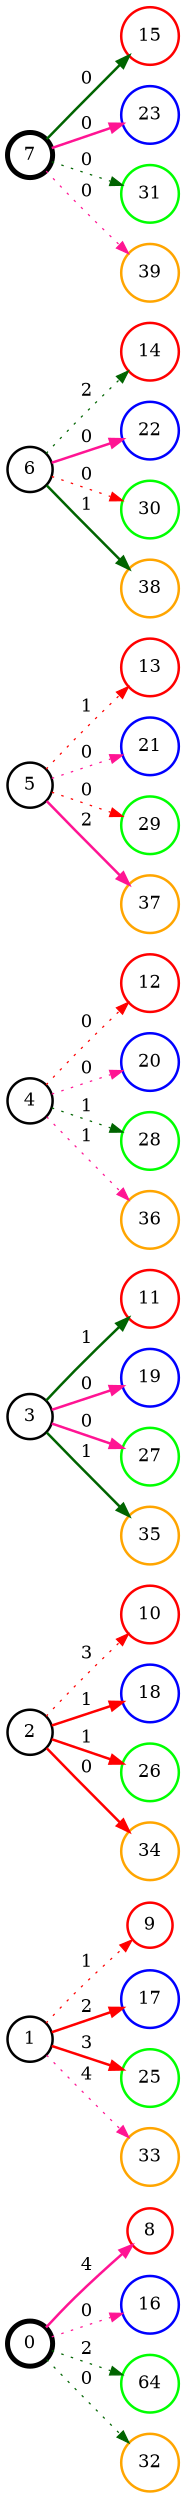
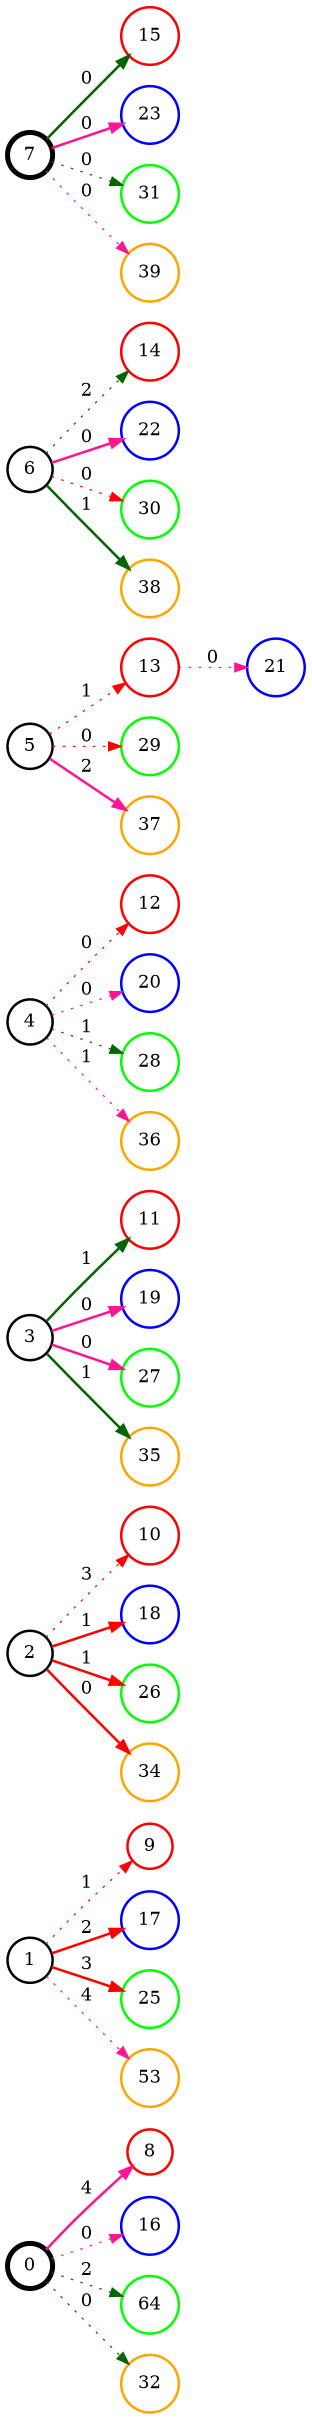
  digraph {
    forcelabels=true
    rankdir=LR
    node [penwidth=2 shape=circle]
    edge [color=deeppink style=dotted]
    0 [penwidth=4]
    8 [color=red]
    16 [color=blue]
    n4 [color=green label=64]
    32 [color=orange]
    9 [color=red]
    1
    17 [color=blue]
    25 [color=green]
-   33 [color=orange]
+   33 [color=orange label=53]
    10 [color=red]
    2
    18 [color=blue]
    26 [color=green]
    34 [color=orange]
    11 [color=red]
    3
    19 [color=blue]
    27 [color=green]
    35 [color=orange]
    12 [color=red]
    4
    20 [color=blue]
    28 [color=green]
    36 [color=orange]
    13 [color=red]
    5
    21 [color=blue]
    29 [color=green]
    37 [color=orange]
    14 [color=red]
    6
    22 [color=blue]
    30 [color=green]
    38 [color=orange]
    7 [penwidth=4]
    15 [color=red]
    23 [color=blue]
    31 [color=green]
    39 [color=orange]
    0 -> 8 [label=" 4 " style=bold]
    0 -> 16 [label=" 0 "]
    0 -> n4 [color=darkgreen label=" 2 "]
    0 -> 32 [color=darkgreen label=" 0 "]
    1 -> 9 [color=red label=" 1 "]
    1 -> 17 [color=red label=" 2 " style=bold]
    1 -> 25 [color=red label=" 3 " style=bold]
    1 -> 33 [label=" 4 "]
    2 -> 10 [color=red label=" 3 "]
    2 -> 18 [color=red label=" 1 " style=bold]
    2 -> 26 [color=red label=" 1 " style=bold]
    2 -> 34 [color=red label=" 0 " style=bold]
    3 -> 11 [color=darkgreen label=" 1 " style=bold]
    3 -> 19 [label=" 0 " style=bold]
    3 -> 27 [label=" 0 " style=bold]
    3 -> 35 [color=darkgreen label=" 1 " style=bold]
    4 -> 12 [color=red label=" 0 "]
    4 -> 20 [label=" 0 "]
    4 -> 28 [color=darkgreen label=" 1 "]
    4 -> 36 [label=" 1 "]
    5 -> 13 [color=red label=" 1 "]
-   5 -> 21 [label=" 0 "]
+   13 -> 21 [label=" 0 "]
    5 -> 29 [color=red label=" 0 "]
    5 -> 37 [label=" 2 " style=bold]
    6 -> 14 [color=darkgreen label=" 2 "]
    6 -> 22 [label=" 0 " style=bold]
    6 -> 30 [color=red label=" 0 "]
    6 -> 38 [color=darkgreen label=" 1 " style=bold]
    7 -> 15 [color=darkgreen label=" 0 " style=bold]
    7 -> 23 [label=" 0 " style=bold]
    7 -> 31 [color=darkgreen label=" 0 "]
    7 -> 39 [label=" 0 "]
  }
